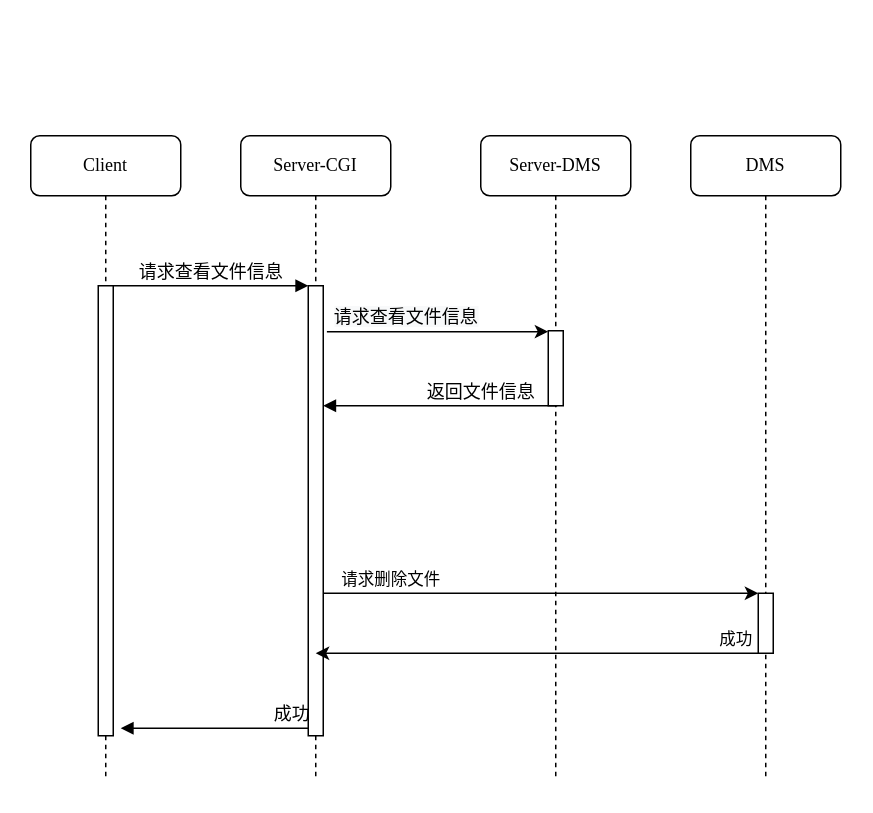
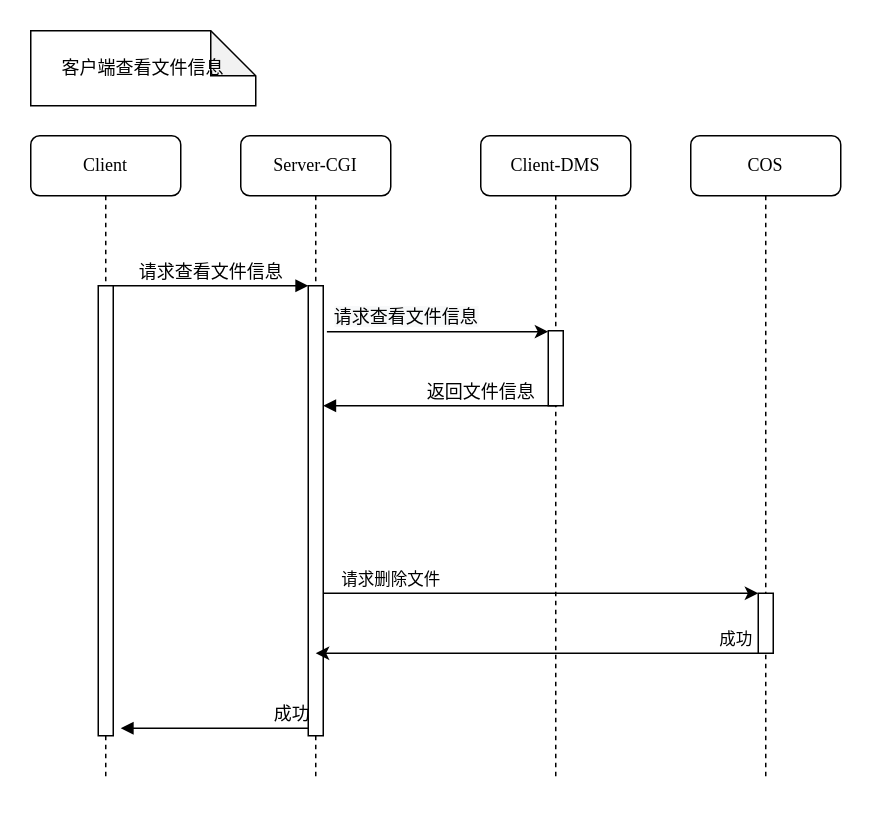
  <mxCell id="0" />
  <mxCell id="1" parent="0" />
  <mxCell id="2" value="Server-CGI" style="shape=umlLifeline;perimeter=lifelinePerimeter;whiteSpace=wrap;html=1;container=1;collapsible=0;recursiveResize=0;outlineConnect=0;rounded=1;shadow=0;comic=0;labelBackgroundColor=none;strokeWidth=1;fontFamily=Verdana;fontSize=12;align=center;" parent="1" vertex="1"><mxGeometry x="160" y="90" width="100" height="430" as="geometry" /></mxCell>
  <mxCell id="3" value="" style="html=1;points=[];perimeter=orthogonalPerimeter;rounded=0;shadow=0;comic=0;labelBackgroundColor=none;strokeWidth=1;fontFamily=Verdana;fontSize=12;align=center;" parent="2" vertex="1"><mxGeometry x="45" y="100" width="10" height="300" as="geometry" /></mxCell>
- <mxCell id="4" value="Server-DMS" style="shape=umlLifeline;perimeter=lifelinePerimeter;whiteSpace=wrap;html=1;container=1;collapsible=0;recursiveResize=0;outlineConnect=0;rounded=1;shadow=0;comic=0;labelBackgroundColor=none;strokeWidth=1;fontFamily=Verdana;fontSize=12;align=center;" parent="1" vertex="1"><mxGeometry x="320" y="90" width="100" height="430" as="geometry" /></mxCell>
+ <mxCell id="4" value="Client-DMS" style="shape=umlLifeline;perimeter=lifelinePerimeter;whiteSpace=wrap;html=1;container=1;collapsible=0;recursiveResize=0;outlineConnect=0;rounded=1;shadow=0;comic=0;labelBackgroundColor=none;strokeWidth=1;fontFamily=Verdana;fontSize=12;align=center;" parent="1" vertex="1"><mxGeometry x="320" y="90" width="100" height="430" as="geometry" /></mxCell>
  <mxCell id="5" value="" style="html=1;points=[];perimeter=orthogonalPerimeter;rounded=0;shadow=0;comic=0;labelBackgroundColor=none;strokeWidth=1;fontFamily=Verdana;fontSize=12;align=center;" parent="4" vertex="1"><mxGeometry x="45" y="130" width="10" height="50" as="geometry" /></mxCell>
- <mxCell id="6" value="DMS" style="shape=umlLifeline;perimeter=lifelinePerimeter;whiteSpace=wrap;html=1;container=1;collapsible=0;recursiveResize=0;outlineConnect=0;rounded=1;shadow=0;comic=0;labelBackgroundColor=none;strokeWidth=1;fontFamily=Verdana;fontSize=12;align=center;" parent="1" vertex="1"><mxGeometry x="460" y="90" width="100" height="430" as="geometry" /></mxCell>
+ <mxCell id="6" value="COS" style="shape=umlLifeline;perimeter=lifelinePerimeter;whiteSpace=wrap;html=1;container=1;collapsible=0;recursiveResize=0;outlineConnect=0;rounded=1;shadow=0;comic=0;labelBackgroundColor=none;strokeWidth=1;fontFamily=Verdana;fontSize=12;align=center;" parent="1" vertex="1"><mxGeometry x="460" y="90" width="100" height="430" as="geometry" /></mxCell>
  <mxCell id="7" value="" style="html=1;points=[];perimeter=orthogonalPerimeter;rounded=0;shadow=0;comic=0;labelBackgroundColor=none;strokeWidth=1;fontFamily=Verdana;fontSize=12;align=center;" parent="6" vertex="1"><mxGeometry x="45" y="305" width="10" height="40" as="geometry" /></mxCell>
  <mxCell id="8" value="Client" style="shape=umlLifeline;perimeter=lifelinePerimeter;whiteSpace=wrap;html=1;container=1;collapsible=0;recursiveResize=0;outlineConnect=0;rounded=1;shadow=0;comic=0;labelBackgroundColor=none;strokeWidth=1;fontFamily=Verdana;fontSize=12;align=center;" parent="1" vertex="1"><mxGeometry x="20" y="90" width="100" height="430" as="geometry" /></mxCell>
  <mxCell id="9" value="" style="html=1;points=[];perimeter=orthogonalPerimeter;rounded=0;shadow=0;comic=0;labelBackgroundColor=none;strokeWidth=1;fontFamily=Verdana;fontSize=12;align=center;" parent="8" vertex="1"><mxGeometry x="45" y="100" width="10" height="300" as="geometry" /></mxCell>
  <mxCell id="10" value="请求查看文件信息" style="html=1;verticalAlign=bottom;endArrow=block;entryX=0;entryY=0;labelBackgroundColor=none;fontFamily=Verdana;fontSize=12;edgeStyle=elbowEdgeStyle;elbow=vertical;" parent="1" source="9" target="3" edge="1"><mxGeometry relative="1" as="geometry"><mxPoint x="140" y="200" as="sourcePoint" /></mxGeometry></mxCell>
  <mxCell id="11" value="成功" style="html=1;verticalAlign=bottom;endArrow=block;labelBackgroundColor=none;fontFamily=Verdana;fontSize=12;edgeStyle=elbowEdgeStyle;elbow=vertical;entryX=1.5;entryY=0.983;entryDx=0;entryDy=0;entryPerimeter=0;" parent="1" source="3" target="9" edge="1"><mxGeometry y="-53" relative="1" as="geometry"><mxPoint x="130" y="485" as="sourcePoint" /><Array as="points"><mxPoint x="70" y="485" /></Array><mxPoint x="52" y="53" as="offset" /><mxPoint x="80" y="485" as="targetPoint" /></mxGeometry></mxCell>
+ <mxCell id="12" value="客户端查看文件信息" style="shape=note;whiteSpace=wrap;html=1;backgroundOutline=1;darkOpacity=0.05;" parent="1" vertex="1"><mxGeometry x="20" y="20" width="150" height="50" as="geometry" /></mxCell>
  <mxCell id="13" value="" style="endArrow=classic;html=1;exitX=1.243;exitY=0.102;exitDx=0;exitDy=0;exitPerimeter=0;" parent="1" source="3" target="5" edge="1"><mxGeometry width="50" height="50" relative="1" as="geometry"><mxPoint x="220" y="203" as="sourcePoint" /><mxPoint x="280" y="200" as="targetPoint" /></mxGeometry></mxCell>
  <mxCell id="14" value="&lt;span style=&quot;font-family: &amp;#34;verdana&amp;#34; ; font-size: 12px ; background-color: rgb(248 , 249 , 250)&quot;&gt;请求查看文件信息&lt;/span&gt;" style="edgeLabel;html=1;align=center;verticalAlign=middle;resizable=0;points=[];" parent="13" vertex="1" connectable="0"><mxGeometry x="0.265" y="4" relative="1" as="geometry"><mxPoint x="-40.76" y="-6.6" as="offset" /></mxGeometry></mxCell>
  <mxCell id="15" value="返回文件信息" style="html=1;verticalAlign=bottom;endArrow=block;labelBackgroundColor=none;fontFamily=Verdana;fontSize=12;edgeStyle=elbowEdgeStyle;elbow=vertical;" parent="1" target="3" edge="1"><mxGeometry x="-0.346" relative="1" as="geometry"><mxPoint x="371" y="270" as="sourcePoint" /><mxPoint x="220" y="320" as="targetPoint" /><Array as="points"><mxPoint x="290" y="270" /><mxPoint x="285" y="320" /><mxPoint x="285" y="311" /></Array><mxPoint as="offset" /></mxGeometry></mxCell>
  <mxCell id="16" value="" style="endArrow=classic;html=1;" parent="1" target="7" edge="1"><mxGeometry width="50" height="50" relative="1" as="geometry"><mxPoint x="215" y="395" as="sourcePoint" /><mxPoint x="367.57" y="395" as="targetPoint" /></mxGeometry></mxCell>
  <mxCell id="17" value="请求删除文件" style="edgeLabel;html=1;align=center;verticalAlign=middle;resizable=0;points=[];" parent="16" vertex="1" connectable="0"><mxGeometry x="0.265" y="4" relative="1" as="geometry"><mxPoint x="-138.33" y="-6.0" as="offset" /></mxGeometry></mxCell>
  <mxCell id="18" style="edgeStyle=orthogonalEdgeStyle;rounded=0;orthogonalLoop=1;jettySize=auto;html=1;entryX=0.5;entryY=0.611;entryDx=0;entryDy=0;entryPerimeter=0;" parent="1" edge="1"><mxGeometry relative="1" as="geometry"><mxPoint x="505" y="435" as="sourcePoint" /><mxPoint x="210" y="435" as="targetPoint" /></mxGeometry></mxCell>
  <mxCell id="19" value="成功" style="edgeLabel;html=1;align=center;verticalAlign=middle;resizable=0;points=[];" parent="18" vertex="1" connectable="0"><mxGeometry x="-0.873" y="-1" relative="1" as="geometry"><mxPoint x="3.86" y="-9" as="offset" /></mxGeometry></mxCell>
